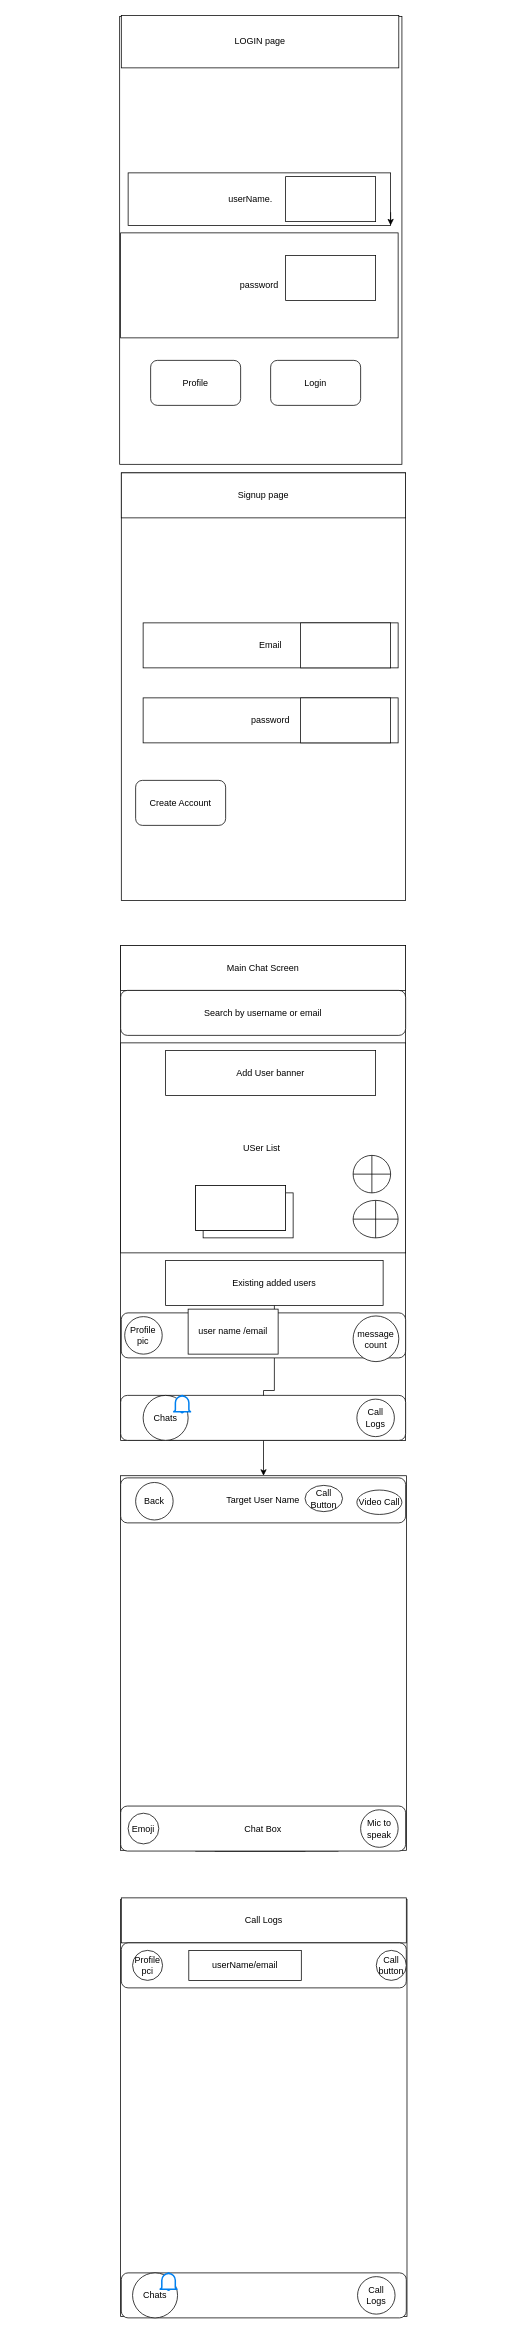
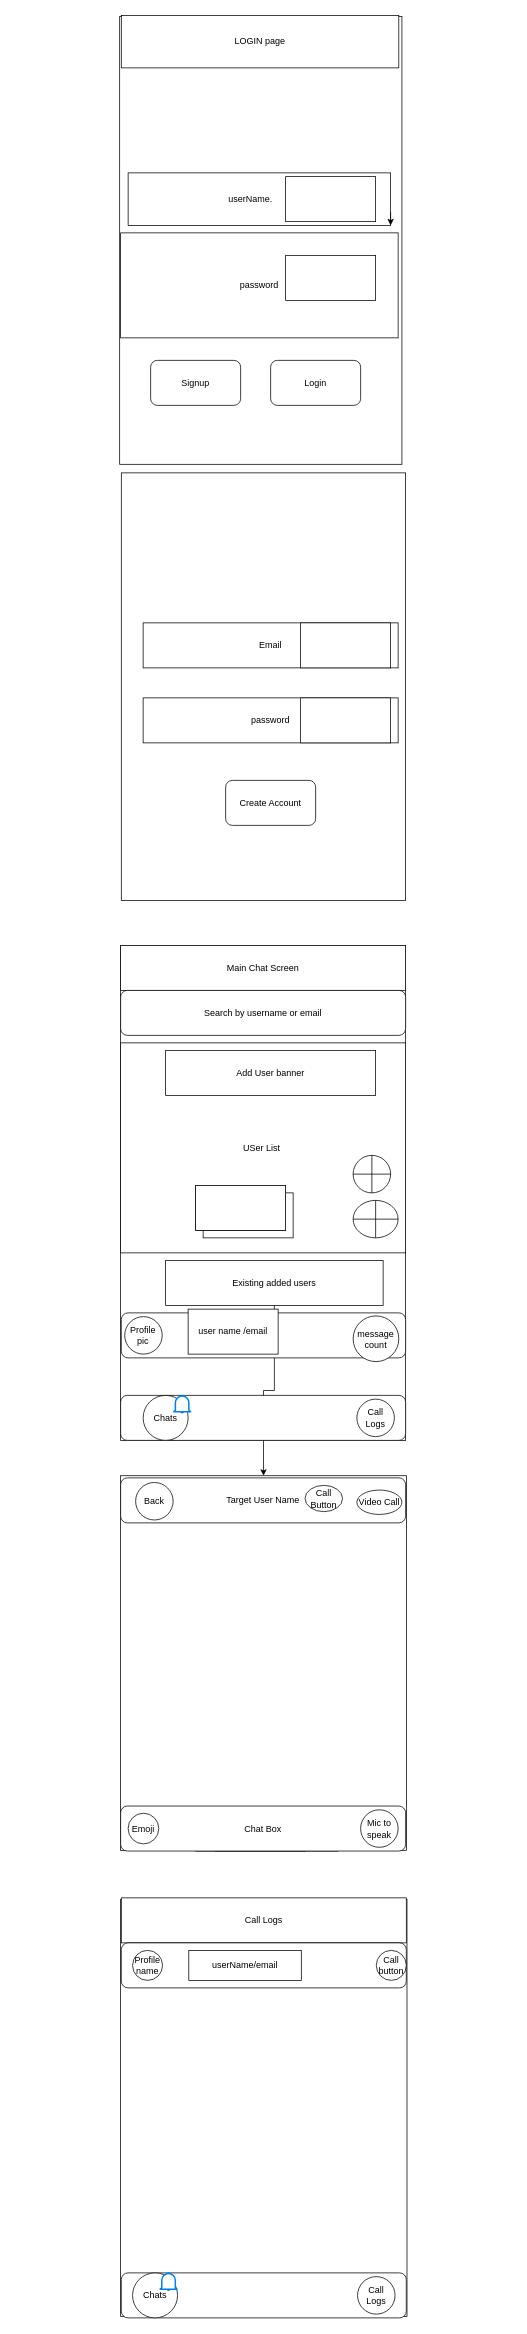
  <mxCell id="0" />
  <mxCell id="1" parent="0" />
  <mxCell id="2" value="" style="rounded=0;whiteSpace=wrap;html=1;" vertex="1" parent="1"><mxGeometry x="285.91" y="2407.57" width="120" height="60" as="geometry" /></mxCell>
  <mxCell id="3" value="" style="rounded=0;whiteSpace=wrap;html=1;" vertex="1" parent="1"><mxGeometry x="260" y="2407.57" width="190" height="60" as="geometry" /></mxCell>
  <mxCell id="4" value="&lt;div&gt;&lt;span style=&quot;color: rgba(0, 0, 0, 0); font-family: monospace; font-size: 0px; text-align: start; text-wrap: nowrap;&quot;&gt;%3CmxGraphModel%3E%3Croot%3E%3CmxCell%20id%3D%220%22%2F%3E%3CmxCell%20id%3D%221%22%20parent%3D%220%22%2F%3E%3CmxCell%20id%3D%222%22%20value%3D%22userName.%26amp%3Bnbsp%3B%20%26amp%3Bnbsp%3B%20%26amp%3Bnbsp%3B%20%26amp%3Bnbsp%3B%22%20style%3D%22rounded%3D0%3BwhiteSpace%3Dwrap%3Bhtml%3D1%3B%22%20vertex%3D%221%22%20parent%3D%221%22%3E%3CmxGeometry%20x%3D%22240%22%20y%3D%22290%22%20width%3D%22350%22%20height%3D%2270%22%20as%3D%22geometry%22%2F%3E%3C%2FmxCell%3E%3C%2Froot%3E%3C%2FmxGraphModel%3E&lt;/span&gt;&lt;br&gt;&lt;/div&gt;" style="rounded=0;whiteSpace=wrap;html=1;rotation=90;" vertex="1" parent="1"><mxGeometry x="48.28" y="131.79" width="597.26" height="376.33" as="geometry" /></mxCell>
  <mxCell id="5" value="LOGIN page" style="rounded=0;whiteSpace=wrap;html=1;" vertex="1" parent="1"><mxGeometry x="160.91" y="20" width="370" height="70" as="geometry" /></mxCell>
  <mxCell id="6" value="userName.&amp;nbsp; &amp;nbsp; &amp;nbsp; &amp;nbsp;" style="rounded=0;whiteSpace=wrap;html=1;" vertex="1" parent="1"><mxGeometry x="170" y="230" width="350" height="70" as="geometry" /></mxCell>
  <mxCell id="7" value="" style="rounded=0;whiteSpace=wrap;html=1;" vertex="1" parent="1"><mxGeometry x="380" y="235" width="120" height="60" as="geometry" /></mxCell>
  <mxCell id="8" style="edgeStyle=orthogonalEdgeStyle;rounded=0;orthogonalLoop=1;jettySize=auto;html=1;exitX=1;exitY=0.75;exitDx=0;exitDy=0;entryX=1;entryY=1;entryDx=0;entryDy=0;" edge="1" parent="1" source="6" target="6"><mxGeometry relative="1" as="geometry" /></mxCell>
  <mxCell id="9" value="password" style="rounded=0;whiteSpace=wrap;html=1;" vertex="1" parent="1"><mxGeometry x="160" y="310" width="370" height="140" as="geometry" /></mxCell>
  <mxCell id="10" value="" style="rounded=0;whiteSpace=wrap;html=1;" vertex="1" parent="1"><mxGeometry x="380" y="340" width="120" height="60" as="geometry" /></mxCell>
  <mxCell id="11" value="Login" style="rounded=1;whiteSpace=wrap;html=1;" vertex="1" parent="1"><mxGeometry x="360" y="480" width="120" height="60" as="geometry" /></mxCell>
- <mxCell id="12" value="Profile" style="rounded=1;whiteSpace=wrap;html=1;" vertex="1" parent="1"><mxGeometry x="200" y="480" width="120" height="60" as="geometry" /></mxCell>
+ <mxCell id="12" value="Signup" style="rounded=1;whiteSpace=wrap;html=1;" vertex="1" parent="1"><mxGeometry x="200" y="480" width="120" height="60" as="geometry" /></mxCell>
  <mxCell id="13" value="&lt;span style=&quot;color: rgba(0, 0, 0, 0); font-family: monospace; font-size: 0px; text-align: start; text-wrap: nowrap;&quot;&gt;%3CmxGraphModel%3E%3Croot%3E%3CmxCell%20id%3D%220%22%2F%3E%3CmxCell%20id%3D%221%22%20parent%3D%220%22%2F%3E%3CmxCell%20id%3D%222%22%20value%3D%22LOGIN%20page%22%20style%3D%22rounded%3D0%3BwhiteSpace%3Dwrap%3Bhtml%3D1%3B%22%20vertex%3D%221%22%20parent%3D%221%22%3E%3CmxGeometry%20x%3D%22230.91%22%20y%3D%2280%22%20width%3D%22370%22%20height%3D%2270%22%20as%3D%22geometry%22%2F%3E%3C%2FmxCell%3E%3C%2Froot%3E%3C%2FmxGraphModel%3E&lt;/span&gt;" style="rounded=0;whiteSpace=wrap;html=1;" vertex="1" parent="1"><mxGeometry x="160.91" y="630" width="379.09" height="570" as="geometry" /></mxCell>
- <mxCell id="14" value="Signup page" style="rounded=0;whiteSpace=wrap;html=1;" vertex="1" parent="1"><mxGeometry x="160.91" y="630" width="379.09" height="60" as="geometry" /></mxCell>
  <mxCell id="15" value="Email" style="rounded=0;whiteSpace=wrap;html=1;" vertex="1" parent="1"><mxGeometry x="190" y="830" width="340" height="60" as="geometry" /></mxCell>
  <mxCell id="16" value="" style="rounded=0;whiteSpace=wrap;html=1;" vertex="1" parent="1"><mxGeometry x="400" y="830" width="120" height="60" as="geometry" /></mxCell>
  <mxCell id="17" value="password" style="rounded=0;whiteSpace=wrap;html=1;" vertex="1" parent="1"><mxGeometry x="190" y="930" width="340" height="60" as="geometry" /></mxCell>
  <mxCell id="18" value="" style="rounded=0;whiteSpace=wrap;html=1;" vertex="1" parent="1"><mxGeometry x="400" y="930" width="120" height="60" as="geometry" /></mxCell>
- <mxCell id="19" value="Create Account" style="rounded=1;whiteSpace=wrap;html=1;" vertex="1" parent="1"><mxGeometry x="180" y="1040" width="120" height="60" as="geometry" /></mxCell>
+ <mxCell id="19" value="Create Account" style="rounded=1;whiteSpace=wrap;html=1;" vertex="1" parent="1"><mxGeometry x="300" y="1040" width="120" height="60" as="geometry" /></mxCell>
  <mxCell id="20" value="" style="rounded=0;whiteSpace=wrap;html=1;rotation=90;" vertex="1" parent="1"><mxGeometry x="20" y="1400" width="660" height="380" as="geometry" /></mxCell>
  <mxCell id="21" value="Main Chat Screen" style="rounded=0;whiteSpace=wrap;html=1;" vertex="1" parent="1"><mxGeometry x="160" y="1260" width="380" height="60" as="geometry" /></mxCell>
  <mxCell id="22" value="Search by username or email" style="rounded=1;whiteSpace=wrap;html=1;" vertex="1" parent="1"><mxGeometry x="160" y="1320" width="380" height="60" as="geometry" /></mxCell>
  <mxCell id="23" value="USer List&amp;nbsp;" style="rounded=0;whiteSpace=wrap;html=1;" vertex="1" parent="1"><mxGeometry x="160" y="1390" width="380" height="280" as="geometry" /></mxCell>
  <mxCell id="24" value="" style="shape=orEllipse;perimeter=ellipsePerimeter;whiteSpace=wrap;html=1;backgroundOutline=1;" vertex="1" parent="1"><mxGeometry x="470" y="1540" width="50" height="50" as="geometry" /></mxCell>
  <mxCell id="25" value="user 1" style="rounded=0;whiteSpace=wrap;html=1;" vertex="1" parent="1"><mxGeometry x="270" y="1590" width="120" height="60" as="geometry" /></mxCell>
  <mxCell id="26" value="" style="shape=orEllipse;perimeter=ellipsePerimeter;whiteSpace=wrap;html=1;backgroundOutline=1;" vertex="1" parent="1"><mxGeometry x="470" y="1600" width="60" height="50" as="geometry" /></mxCell>
  <mxCell id="27" value="Add User banner" style="rounded=0;whiteSpace=wrap;html=1;" vertex="1" parent="1"><mxGeometry x="220" y="1400" width="280" height="60" as="geometry" /></mxCell>
  <mxCell id="28" style="edgeStyle=orthogonalEdgeStyle;rounded=0;orthogonalLoop=1;jettySize=auto;html=1;" edge="1" parent="1" source="29" target="30"><mxGeometry relative="1" as="geometry"><mxPoint x="365" y="2040" as="targetPoint" /></mxGeometry></mxCell>
  <mxCell id="29" value="Existing added users" style="rounded=0;whiteSpace=wrap;html=1;" vertex="1" parent="1"><mxGeometry x="220" y="1680" width="290" height="60" as="geometry" /></mxCell>
  <mxCell id="30" value="" style="rounded=0;whiteSpace=wrap;html=1;rotation=90;" vertex="1" parent="1"><mxGeometry x="100.84" y="2026.14" width="499.44" height="381.43" as="geometry" /></mxCell>
  <mxCell id="31" value="Target User Name" style="rounded=1;whiteSpace=wrap;html=1;" vertex="1" parent="1"><mxGeometry x="160" y="1970" width="380" height="60" as="geometry" /></mxCell>
  <mxCell id="32" value="Chat Box" style="rounded=1;whiteSpace=wrap;html=1;movable=0;resizable=0;rotatable=0;deletable=0;editable=0;locked=1;connectable=0;" vertex="1" parent="1"><mxGeometry x="160" y="2407.57" width="380" height="60" as="geometry" /></mxCell>
  <mxCell id="33" value="Emoji" style="ellipse;whiteSpace=wrap;html=1;aspect=fixed;" vertex="1" parent="1"><mxGeometry x="170" y="2417.12" width="40.91" height="40.91" as="geometry" /></mxCell>
  <mxCell id="34" value="Mic to speak" style="ellipse;whiteSpace=wrap;html=1;aspect=fixed;" vertex="1" parent="1"><mxGeometry x="480" y="2412.57" width="50" height="50" as="geometry" /></mxCell>
  <mxCell id="35" value="Call Button" style="ellipse;whiteSpace=wrap;html=1;" vertex="1" parent="1"><mxGeometry x="405.91" y="1980" width="50" height="35" as="geometry" /></mxCell>
  <mxCell id="36" value="Video Call" style="ellipse;whiteSpace=wrap;html=1;" vertex="1" parent="1"><mxGeometry x="475" y="1986.25" width="60" height="32.5" as="geometry" /></mxCell>
  <mxCell id="37" value="Back" style="ellipse;whiteSpace=wrap;html=1;aspect=fixed;" vertex="1" parent="1"><mxGeometry x="180" y="1976.14" width="50" height="50" as="geometry" /></mxCell>
  <mxCell id="38" value="" style="rounded=0;whiteSpace=wrap;html=1;" vertex="1" parent="1"><mxGeometry x="260" y="1580" width="120" height="60" as="geometry" /></mxCell>
  <mxCell id="39" value="" style="rounded=0;whiteSpace=wrap;html=1;" vertex="1" parent="1"><mxGeometry x="260" y="1580" width="120" height="60" as="geometry" /></mxCell>
  <mxCell id="40" value="" style="rounded=1;whiteSpace=wrap;html=1;movable=1;resizable=1;rotatable=1;deletable=1;editable=1;locked=0;connectable=1;" vertex="1" parent="1"><mxGeometry x="160" y="1860" width="380" height="60" as="geometry" /></mxCell>
  <mxCell id="41" value="Chats" style="ellipse;whiteSpace=wrap;html=1;aspect=fixed;" vertex="1" parent="1"><mxGeometry x="190" y="1860" width="60" height="60" as="geometry" /></mxCell>
  <mxCell id="42" value="Call Logs" style="ellipse;whiteSpace=wrap;html=1;aspect=fixed;" vertex="1" parent="1"><mxGeometry x="475" y="1865" width="50" height="50" as="geometry" /></mxCell>
  <mxCell id="43" value="" style="group" vertex="1" connectable="0" parent="1"><mxGeometry x="160" y="2530" width="381.82" height="560" as="geometry" /></mxCell>
  <mxCell id="44" value="" style="rounded=0;whiteSpace=wrap;html=1;rotation=90;" vertex="1" parent="43"><mxGeometry x="-87.12" y="89.09" width="556.06" height="381.82" as="geometry" /></mxCell>
  <mxCell id="45" value="" style="rounded=1;whiteSpace=wrap;html=1;movable=1;resizable=1;rotatable=1;deletable=1;editable=1;locked=0;connectable=1;" vertex="1" parent="43"><mxGeometry x="0.91" y="500" width="380" height="60" as="geometry" /></mxCell>
  <mxCell id="46" value="Chats" style="ellipse;whiteSpace=wrap;html=1;aspect=fixed;movable=1;resizable=1;rotatable=1;deletable=1;editable=1;locked=0;connectable=1;" vertex="1" parent="43"><mxGeometry x="15.91" y="500" width="60" height="60" as="geometry" /></mxCell>
  <mxCell id="47" value="Call Logs" style="ellipse;whiteSpace=wrap;html=1;aspect=fixed;movable=1;resizable=1;rotatable=1;deletable=1;editable=1;locked=0;connectable=1;" vertex="1" parent="43"><mxGeometry x="315.91" y="505" width="50" height="50" as="geometry" /></mxCell>
  <mxCell id="48" value="Call Logs" style="rounded=0;whiteSpace=wrap;html=1;" vertex="1" parent="43"><mxGeometry x="0.91" width="380" height="60" as="geometry" /></mxCell>
  <mxCell id="49" value="" style="rounded=1;whiteSpace=wrap;html=1;" vertex="1" parent="43"><mxGeometry x="0.91" y="60" width="380" height="60" as="geometry" /></mxCell>
- <mxCell id="50" value="Profile pci" style="ellipse;whiteSpace=wrap;html=1;aspect=fixed;" vertex="1" parent="43"><mxGeometry x="15.91" y="70" width="40" height="40" as="geometry" /></mxCell>
+ <mxCell id="50" value="Profile name" style="ellipse;whiteSpace=wrap;html=1;aspect=fixed;" vertex="1" parent="43"><mxGeometry x="15.91" y="70" width="40" height="40" as="geometry" /></mxCell>
  <mxCell id="51" value="userName/email" style="rounded=0;whiteSpace=wrap;html=1;" vertex="1" parent="43"><mxGeometry x="90.91" y="70" width="150" height="40" as="geometry" /></mxCell>
  <mxCell id="52" value="Call button" style="ellipse;whiteSpace=wrap;html=1;aspect=fixed;" vertex="1" parent="43"><mxGeometry x="340.91" y="70" width="40" height="40" as="geometry" /></mxCell>
  <mxCell id="53" value="" style="html=1;verticalLabelPosition=bottom;align=center;labelBackgroundColor=#ffffff;verticalAlign=top;strokeWidth=2;strokeColor=#0080F0;shadow=0;dashed=0;shape=mxgraph.ios7.icons.bell;" vertex="1" parent="43"><mxGeometry x="51.91" y="500" width="24" height="23.1" as="geometry" /></mxCell>
  <mxCell id="54" value="" style="rounded=1;whiteSpace=wrap;html=1;" vertex="1" parent="1"><mxGeometry x="160.91" y="1750" width="379.09" height="60" as="geometry" /></mxCell>
  <mxCell id="55" value="Profile pic" style="ellipse;whiteSpace=wrap;html=1;aspect=fixed;" vertex="1" parent="1"><mxGeometry x="165.45" y="1755" width="50" height="50" as="geometry" /></mxCell>
  <mxCell id="56" value="user name /email" style="rounded=0;whiteSpace=wrap;html=1;" vertex="1" parent="1"><mxGeometry x="250" y="1745" width="120" height="60" as="geometry" /></mxCell>
  <mxCell id="57" value="message count" style="ellipse;whiteSpace=wrap;html=1;aspect=fixed;" vertex="1" parent="1"><mxGeometry x="470" y="1754.09" width="60.91" height="60.91" as="geometry" /></mxCell>
  <mxCell id="58" value="" style="html=1;verticalLabelPosition=bottom;align=center;labelBackgroundColor=#ffffff;verticalAlign=top;strokeWidth=2;strokeColor=#0080F0;shadow=0;dashed=0;shape=mxgraph.ios7.icons.bell;" vertex="1" parent="1"><mxGeometry x="230" y="1860" width="24" height="23.1" as="geometry" /></mxCell>
